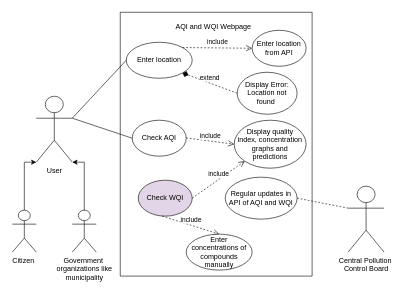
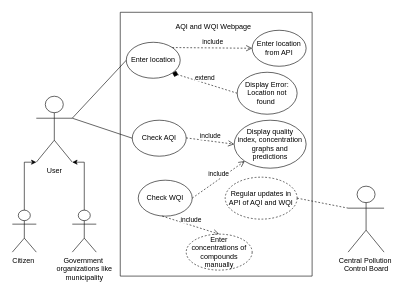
  <mxCell id="0" />
  <mxCell id="1" parent="0" />
  <mxCell id="2" value="AQI and WQI Webpage" style="text;html=1;align=center;verticalAlign=middle;resizable=0;points=[];autosize=1;strokeColor=none;fillColor=none;" vertex="1" parent="1"><mxGeometry x="280" y="30" width="150" height="30" as="geometry" /></mxCell>
  <mxCell id="3" value="" style="endArrow=none;html=1;rounded=0;" edge="1" parent="1"><mxGeometry width="50" height="50" relative="1" as="geometry"><mxPoint x="200" y="460" as="sourcePoint" /><mxPoint x="200" y="20" as="targetPoint" /></mxGeometry></mxCell>
  <mxCell id="4" value="" style="endArrow=none;html=1;rounded=0;" edge="1" parent="1"><mxGeometry width="50" height="50" relative="1" as="geometry"><mxPoint x="200" y="460" as="sourcePoint" /><mxPoint x="520" y="460" as="targetPoint" /></mxGeometry></mxCell>
  <mxCell id="5" value="" style="endArrow=none;html=1;rounded=0;" edge="1" parent="1"><mxGeometry width="50" height="50" relative="1" as="geometry"><mxPoint x="520" y="20" as="sourcePoint" /><mxPoint x="520" y="460" as="targetPoint" /></mxGeometry></mxCell>
  <mxCell id="6" value="" style="endArrow=none;html=1;rounded=0;" edge="1" parent="1"><mxGeometry width="50" height="50" relative="1" as="geometry"><mxPoint x="200" y="20" as="sourcePoint" /><mxPoint x="520" y="20" as="targetPoint" /></mxGeometry></mxCell>
  <mxCell id="7" value="User" style="shape=umlActor;verticalLabelPosition=bottom;verticalAlign=top;html=1;outlineConnect=0;" vertex="1" parent="1"><mxGeometry x="60" y="160" width="60" height="110" as="geometry" /></mxCell>
- <mxCell id="8" value="Enter location" style="ellipse;whiteSpace=wrap;html=1;" vertex="1" parent="1"><mxGeometry x="210" y="70" width="110" height="60" as="geometry" /></mxCell>
+ <mxCell id="8" value="Enter location" style="ellipse;whiteSpace=wrap;html=1;" vertex="1" parent="1"><mxGeometry x="210" y="70" width="90" height="60" as="geometry" /></mxCell>
  <mxCell id="9" value="Display Error:&lt;br&gt;Location not found&amp;nbsp;" style="ellipse;whiteSpace=wrap;html=1;" vertex="1" parent="1"><mxGeometry x="395" y="120" width="100" height="70" as="geometry" /></mxCell>
  <mxCell id="10" value="Check AQI" style="ellipse;whiteSpace=wrap;html=1;" vertex="1" parent="1"><mxGeometry x="220" y="200" width="90" height="60" as="geometry" /></mxCell>
  <mxCell id="11" value="Enter location from API" style="ellipse;whiteSpace=wrap;html=1;" vertex="1" parent="1"><mxGeometry x="420" y="50" width="90" height="60" as="geometry" /></mxCell>
- <mxCell id="12" value="Check WQI" style="ellipse;whiteSpace=wrap;html=1;fillColor=#e1d5e7;" vertex="1" parent="1"><mxGeometry x="230" y="300" width="90" height="60" as="geometry" /></mxCell>
+ <mxCell id="12" value="Check WQI" style="ellipse;whiteSpace=wrap;html=1;" vertex="1" parent="1"><mxGeometry x="230" y="300" width="90" height="60" as="geometry" /></mxCell>
  <mxCell id="13" value="extend" style="html=1;verticalAlign=bottom;endArrow=diamond;dashed=1;endSize=8;curved=0;rounded=0;entryX=1;entryY=1;entryDx=0;entryDy=0;exitX=0;exitY=0.5;exitDx=0;exitDy=0;" edge="1" parent="1" source="9" target="8"><mxGeometry relative="1" as="geometry"><mxPoint x="370" y="240" as="sourcePoint" /><mxPoint x="290" y="240" as="targetPoint" /></mxGeometry></mxCell>
  <mxCell id="14" value="include" style="html=1;verticalAlign=bottom;endArrow=open;dashed=1;endSize=8;curved=0;rounded=0;exitX=1;exitY=0;exitDx=0;exitDy=0;entryX=0;entryY=0.5;entryDx=0;entryDy=0;" edge="1" parent="1" source="8" target="11"><mxGeometry relative="1" as="geometry"><mxPoint x="370" y="240" as="sourcePoint" /><mxPoint x="290" y="240" as="targetPoint" /></mxGeometry></mxCell>
  <mxCell id="15" value="" style="endArrow=none;html=1;rounded=0;entryX=0;entryY=0.5;entryDx=0;entryDy=0;exitX=1;exitY=0.333;exitDx=0;exitDy=0;exitPerimeter=0;" edge="1" parent="1" source="7" target="8"><mxGeometry width="50" height="50" relative="1" as="geometry"><mxPoint x="130" y="170" as="sourcePoint" /><mxPoint x="170" y="150" as="targetPoint" /></mxGeometry></mxCell>
  <mxCell id="16" value="" style="endArrow=none;html=1;rounded=0;entryX=1;entryY=0.333;entryDx=0;entryDy=0;entryPerimeter=0;exitX=0;exitY=0.5;exitDx=0;exitDy=0;" edge="1" parent="1" source="10" target="7"><mxGeometry width="50" height="50" relative="1" as="geometry"><mxPoint x="300" y="270" as="sourcePoint" /><mxPoint x="350" y="220" as="targetPoint" /></mxGeometry></mxCell>
  <mxCell id="17" style="edgeStyle=orthogonalEdgeStyle;rounded=0;orthogonalLoop=1;jettySize=auto;html=1;exitX=0.5;exitY=1;exitDx=0;exitDy=0;" edge="1" parent="1" source="10" target="10"><mxGeometry relative="1" as="geometry" /></mxCell>
- <mxCell id="18" value="Regular updates in API of AQI and WQI" style="ellipse;whiteSpace=wrap;html=1;" vertex="1" parent="1"><mxGeometry x="375" y="295" width="120" height="70" as="geometry" /></mxCell>
+ <mxCell id="18" value="Regular updates in API of AQI and WQI" style="ellipse;whiteSpace=wrap;html=1;dashed=1;" vertex="1" parent="1"><mxGeometry x="375" y="295" width="120" height="70" as="geometry" /></mxCell>
  <mxCell id="19" value="Central Pollution&amp;nbsp;&lt;br&gt;Control Board" style="shape=umlActor;verticalLabelPosition=bottom;verticalAlign=top;html=1;outlineConnect=0;" vertex="1" parent="1"><mxGeometry x="580" y="310" width="60" height="110" as="geometry" /></mxCell>
  <mxCell id="20" value="" style="endArrow=none;html=1;rounded=0;entryX=0;entryY=0.333;entryDx=0;entryDy=0;entryPerimeter=0;exitX=1;exitY=0.5;exitDx=0;exitDy=0;dashed=1;" edge="1" parent="1" target="19" source="18"><mxGeometry width="50" height="50" relative="1" as="geometry"><mxPoint x="440" y="400" as="sourcePoint" /><mxPoint x="490" y="350" as="targetPoint" /></mxGeometry></mxCell>
  <mxCell id="21" value="Citizen&amp;nbsp;" style="shape=umlActor;verticalLabelPosition=bottom;verticalAlign=top;html=1;outlineConnect=0;" vertex="1" parent="1"><mxGeometry x="20" y="350" width="40" height="70" as="geometry" /></mxCell>
  <mxCell id="22" value="Government&amp;nbsp;&lt;br&gt;organizations like&lt;br&gt;municipality" style="shape=umlActor;verticalLabelPosition=bottom;verticalAlign=top;html=1;outlineConnect=0;" vertex="1" parent="1"><mxGeometry x="120" y="350" width="40" height="70" as="geometry" /></mxCell>
  <mxCell id="23" value="Display quality &lt;br&gt;index, concentration &lt;br&gt;graphs and predictions" style="ellipse;whiteSpace=wrap;html=1;" vertex="1" parent="1"><mxGeometry x="390" y="200" width="120" height="80" as="geometry" /></mxCell>
  <mxCell id="24" value="include" style="html=1;verticalAlign=bottom;endArrow=open;dashed=1;endSize=8;curved=0;rounded=0;exitX=1;exitY=0;exitDx=0;exitDy=0;entryX=0;entryY=0.5;entryDx=0;entryDy=0;" edge="1" parent="1" target="23"><mxGeometry relative="1" as="geometry"><mxPoint x="310" y="229.5" as="sourcePoint" /><mxPoint x="443" y="230.5" as="targetPoint" /></mxGeometry></mxCell>
  <mxCell id="25" value="include" style="html=1;verticalAlign=bottom;endArrow=open;dashed=1;endSize=8;curved=0;rounded=0;exitX=1;exitY=0;exitDx=0;exitDy=0;entryX=0.5;entryY=0;entryDx=0;entryDy=0;" edge="1" parent="1" target="28"><mxGeometry relative="1" as="geometry"><mxPoint x="270" y="360" as="sourcePoint" /><mxPoint x="240" y="390" as="targetPoint" /></mxGeometry></mxCell>
  <mxCell id="26" value="" style="endArrow=classic;html=1;rounded=0;entryX=1;entryY=1;entryDx=0;entryDy=0;entryPerimeter=0;" edge="1" parent="1" target="7"><mxGeometry width="50" height="50" relative="1" as="geometry"><mxPoint x="140" y="350" as="sourcePoint" /><mxPoint x="190" y="300" as="targetPoint" /><Array as="points"><mxPoint x="140" y="270" /></Array></mxGeometry></mxCell>
  <mxCell id="27" value="" style="endArrow=classic;html=1;rounded=0;entryX=0;entryY=1;entryDx=0;entryDy=0;entryPerimeter=0;" edge="1" parent="1" target="7"><mxGeometry width="50" height="50" relative="1" as="geometry"><mxPoint x="40" y="350" as="sourcePoint" /><mxPoint x="60" y="280" as="targetPoint" /><Array as="points"><mxPoint x="40" y="270" /></Array></mxGeometry></mxCell>
- <mxCell id="28" value="Enter concentrations of compounds manually" style="ellipse;whiteSpace=wrap;html=1;" vertex="1" parent="1"><mxGeometry x="310" y="390" width="110" height="60" as="geometry" /></mxCell>
+ <mxCell id="28" value="Enter concentrations of compounds manually" style="ellipse;whiteSpace=wrap;html=1;dashed=1;" vertex="1" parent="1"><mxGeometry x="310" y="390" width="110" height="60" as="geometry" /></mxCell>
  <mxCell id="29" value="include" style="html=1;verticalAlign=bottom;endArrow=open;dashed=1;endSize=8;curved=0;rounded=0;exitX=1;exitY=0.5;exitDx=0;exitDy=0;entryX=0;entryY=1;entryDx=0;entryDy=0;" edge="1" parent="1" source="12" target="23"><mxGeometry relative="1" as="geometry"><mxPoint x="320" y="239.5" as="sourcePoint" /><mxPoint x="400" y="250" as="targetPoint" /></mxGeometry></mxCell>
